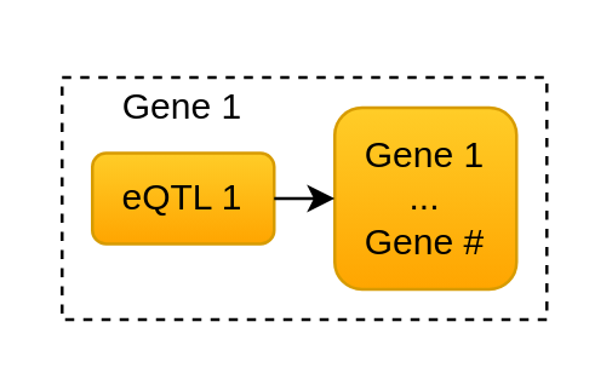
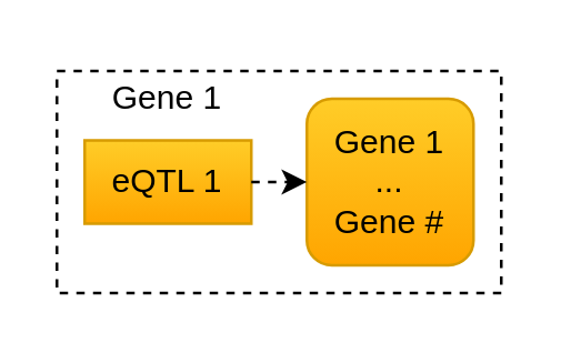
  <mxCell id="0" />
  <mxCell id="1" parent="0" />
- <mxCell id="2" value="eQTL 1" style="rounded=1;whiteSpace=wrap;html=1;fillColor=#ffcd28;gradientColor=#ffa500;strokeColor=#d79b00;" vertex="1" parent="1"><mxGeometry x="30" y="50" width="60" height="30" as="geometry" /></mxCell>
+ <mxCell id="2" value="eQTL 1" style="whiteSpace=wrap;html=1;fillColor=#ffcd28;gradientColor=#ffa500;strokeColor=#d79b00;rounded=0;" vertex="1" parent="1"><mxGeometry x="30" y="50" width="60" height="30" as="geometry" /></mxCell>
  <mxCell id="3" value="Gene 1&lt;br&gt;...&lt;br&gt;Gene #" style="rounded=1;whiteSpace=wrap;html=1;fillColor=#ffcd28;gradientColor=#ffa500;strokeColor=#d79b00;" vertex="1" parent="1"><mxGeometry x="110" y="35" width="60" height="60" as="geometry" /></mxCell>
- <mxCell id="4" value="" style="endArrow=classic;html=1;rounded=0;entryX=0;entryY=0.5;entryDx=0;entryDy=0;exitX=1;exitY=0.5;exitDx=0;exitDy=0;" edge="1" parent="1" source="2" target="3"><mxGeometry width="50" height="50" relative="1" as="geometry"><mxPoint x="70" y="195" as="sourcePoint" /><mxPoint x="120" y="145" as="targetPoint" /></mxGeometry></mxCell>
+ <mxCell id="4" value="" style="endArrow=classic;html=1;rounded=0;entryX=0;entryY=0.5;entryDx=0;entryDy=0;exitX=1;exitY=0.5;exitDx=0;exitDy=0;dashed=1;" edge="1" parent="1" source="2" target="3"><mxGeometry width="50" height="50" relative="1" as="geometry"><mxPoint x="70" y="195" as="sourcePoint" /><mxPoint x="120" y="145" as="targetPoint" /></mxGeometry></mxCell>
  <mxCell id="5" value="Gene 1" style="text;html=1;strokeColor=none;fillColor=none;align=center;verticalAlign=middle;whiteSpace=wrap;rounded=0;" vertex="1" parent="1"><mxGeometry x="30" y="20" width="60" height="30" as="geometry" /></mxCell>
  <mxCell id="6" value="" style="rounded=0;whiteSpace=wrap;html=1;dashed=1;fillColor=none;" vertex="1" parent="1"><mxGeometry x="20" y="25" width="160" height="80" as="geometry" /></mxCell>
